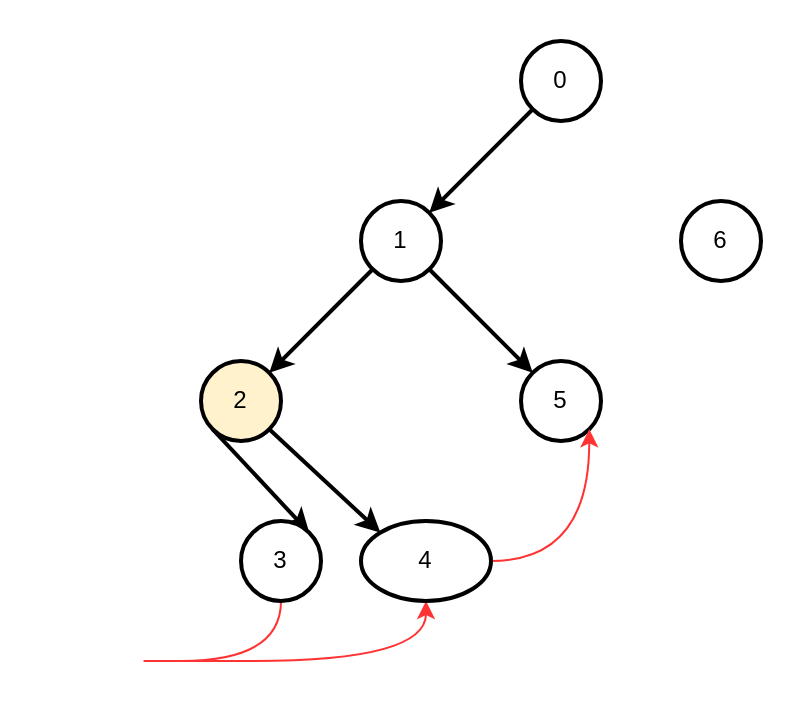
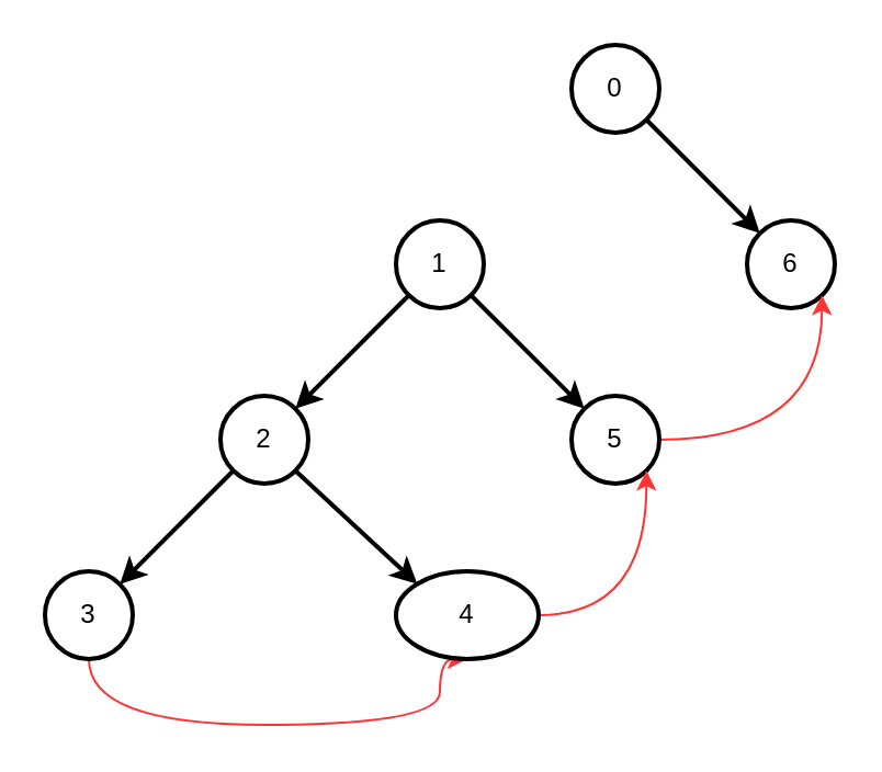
  <mxCell id="0" />
  <mxCell id="1" parent="0" />
- <mxCell id="2" style="rounded=0;orthogonalLoop=1;jettySize=auto;html=1;exitX=0;exitY=1;exitDx=0;exitDy=0;entryX=1;entryY=0;entryDx=0;entryDy=0;strokeWidth=2;" parent="1" source="4" target="7" edge="1"><mxGeometry relative="1" as="geometry" /></mxCell>
+ <mxCell id="3" style="edgeStyle=none;rounded=0;orthogonalLoop=1;jettySize=auto;html=1;exitX=1;exitY=1;exitDx=0;exitDy=0;strokeWidth=2;" parent="1" source="4" target="8" edge="1"><mxGeometry relative="1" as="geometry" /></mxCell>
  <mxCell id="4" value="0" style="ellipse;whiteSpace=wrap;html=1;aspect=fixed;strokeWidth=2;" parent="1" vertex="1"><mxGeometry x="260" y="20" width="40" height="40" as="geometry" /></mxCell>
  <mxCell id="5" style="edgeStyle=none;rounded=0;orthogonalLoop=1;jettySize=auto;html=1;exitX=0;exitY=1;exitDx=0;exitDy=0;entryX=1;entryY=0;entryDx=0;entryDy=0;strokeWidth=2;" parent="1" source="7" target="11" edge="1"><mxGeometry relative="1" as="geometry" /></mxCell>
  <mxCell id="6" style="edgeStyle=none;rounded=0;orthogonalLoop=1;jettySize=auto;html=1;exitX=1;exitY=1;exitDx=0;exitDy=0;entryX=0;entryY=0;entryDx=0;entryDy=0;strokeWidth=2;" parent="1" source="7" target="13" edge="1"><mxGeometry relative="1" as="geometry" /></mxCell>
  <mxCell id="7" value="1" style="ellipse;whiteSpace=wrap;html=1;aspect=fixed;strokeWidth=2;" parent="1" vertex="1"><mxGeometry x="180" y="100" width="40" height="40" as="geometry" /></mxCell>
  <mxCell id="8" value="6" style="ellipse;whiteSpace=wrap;html=1;aspect=fixed;strokeWidth=2;" parent="1" vertex="1"><mxGeometry x="340" y="100" width="40" height="40" as="geometry" /></mxCell>
  <mxCell id="9" style="edgeStyle=none;rounded=0;orthogonalLoop=1;jettySize=auto;html=1;exitX=0;exitY=1;exitDx=0;exitDy=0;entryX=1;entryY=0;entryDx=0;entryDy=0;strokeWidth=2;" parent="1" source="11" target="15" edge="1"><mxGeometry relative="1" as="geometry" /></mxCell>
  <mxCell id="10" style="edgeStyle=none;rounded=0;orthogonalLoop=1;jettySize=auto;html=1;exitX=1;exitY=1;exitDx=0;exitDy=0;entryX=0;entryY=0;entryDx=0;entryDy=0;strokeWidth=2;" parent="1" source="11" target="17" edge="1"><mxGeometry relative="1" as="geometry" /></mxCell>
- <mxCell id="11" value="2" style="ellipse;whiteSpace=wrap;html=1;aspect=fixed;strokeWidth=2;fillColor=#fff2cc;" parent="1" vertex="1"><mxGeometry x="100" y="180" width="40" height="40" as="geometry" /></mxCell>
+ <mxCell id="11" value="2" style="ellipse;whiteSpace=wrap;html=1;aspect=fixed;strokeWidth=2;" parent="1" vertex="1"><mxGeometry x="100" y="180" width="40" height="40" as="geometry" /></mxCell>
+ <mxCell id="12" style="edgeStyle=orthogonalEdgeStyle;curved=1;rounded=0;orthogonalLoop=1;jettySize=auto;html=1;exitX=1;exitY=0.5;exitDx=0;exitDy=0;entryX=1;entryY=1;entryDx=0;entryDy=0;strokeColor=#FF3333;strokeWidth=1;" parent="1" source="13" target="8" edge="1"><mxGeometry relative="1" as="geometry" /></mxCell>
  <mxCell id="13" value="5" style="ellipse;whiteSpace=wrap;html=1;aspect=fixed;strokeWidth=2;" parent="1" vertex="1"><mxGeometry x="260" y="180" width="40" height="40" as="geometry" /></mxCell>
  <mxCell id="14" style="edgeStyle=orthogonalEdgeStyle;curved=1;rounded=0;orthogonalLoop=1;jettySize=auto;html=1;exitX=0.5;exitY=1;exitDx=0;exitDy=0;entryX=0.5;entryY=1;entryDx=0;entryDy=0;strokeColor=#FF3333;strokeWidth=1;" parent="1" source="15" target="17" edge="1"><mxGeometry relative="1" as="geometry"><Array as="points"><mxPoint x="40" y="330" /><mxPoint x="200" y="330" /></Array></mxGeometry></mxCell>
- <mxCell id="15" value="3" style="ellipse;whiteSpace=wrap;html=1;aspect=fixed;strokeWidth=2;" parent="1" vertex="1"><mxGeometry x="120" y="260" width="40" height="40" as="geometry" /></mxCell>
+ <mxCell id="15" value="3" style="ellipse;whiteSpace=wrap;html=1;aspect=fixed;strokeWidth=2;" parent="1" vertex="1"><mxGeometry x="20" y="260" width="40" height="40" as="geometry" /></mxCell>
  <mxCell id="16" style="edgeStyle=orthogonalEdgeStyle;curved=1;rounded=0;orthogonalLoop=1;jettySize=auto;html=1;exitX=1;exitY=0.5;exitDx=0;exitDy=0;entryX=1;entryY=1;entryDx=0;entryDy=0;strokeColor=#FF3333;strokeWidth=1;" parent="1" source="17" target="13" edge="1"><mxGeometry relative="1" as="geometry"><Array as="points"><mxPoint x="294" y="280" /></Array></mxGeometry></mxCell>
  <mxCell id="17" value="4" style="ellipse;whiteSpace=wrap;html=1;aspect=fixed;strokeWidth=2;" parent="1" vertex="1"><mxGeometry x="180" y="260" width="65" height="40" as="geometry" /></mxCell>
